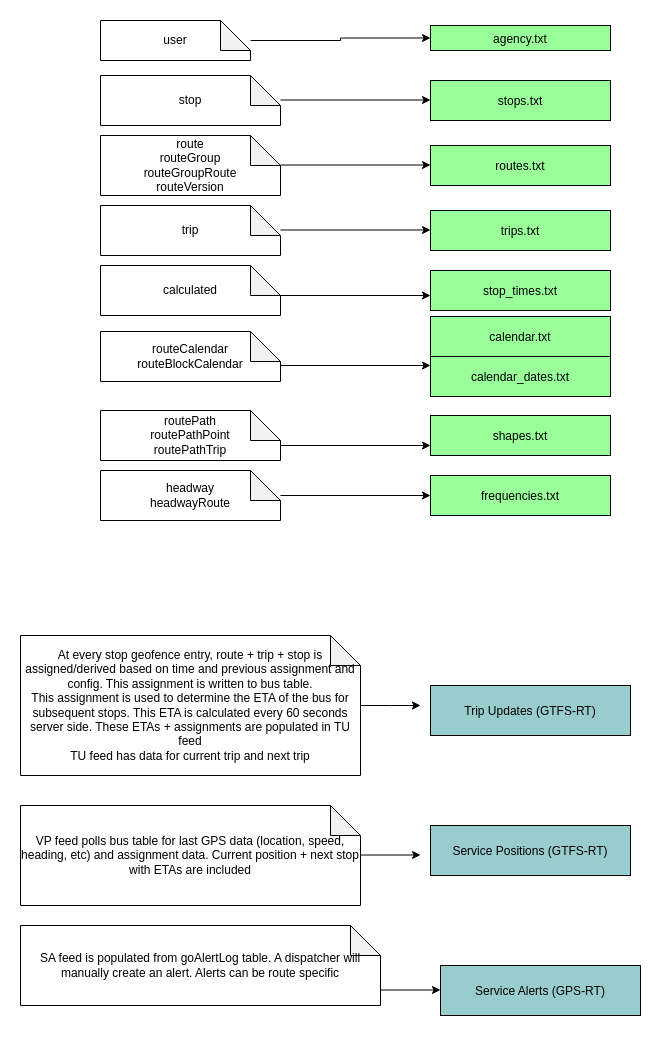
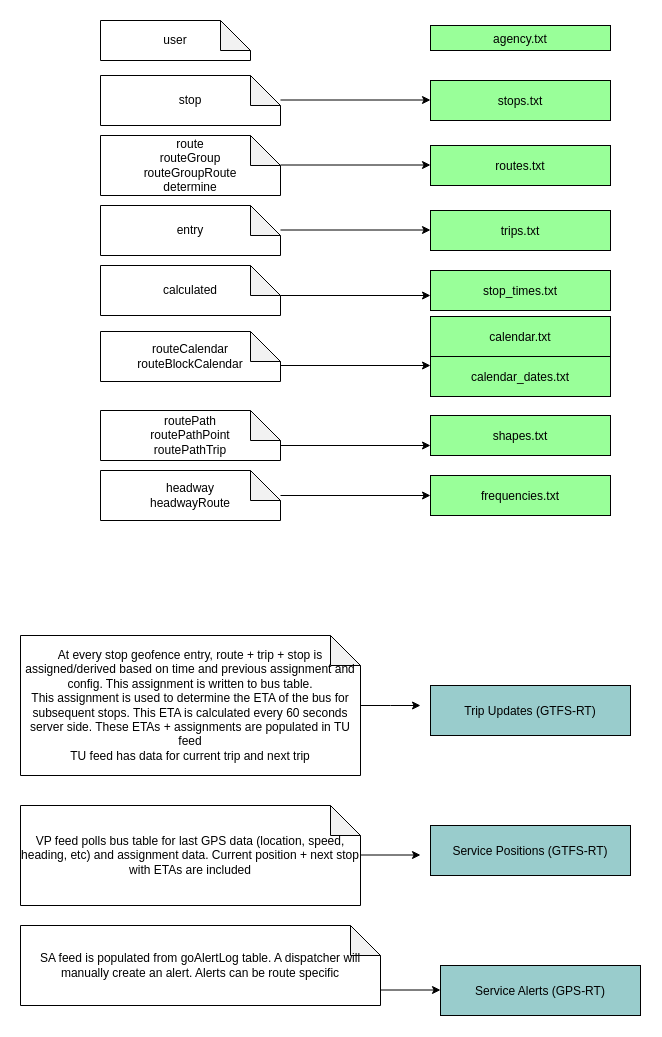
  <mxCell id="0" />
  <mxCell id="1" parent="0" />
  <mxCell id="2" value="agency.txt" style="shape=rectangle;fillColor=#99FF99;" parent="1" vertex="1"><mxGeometry x="430" y="25" width="180" height="25" as="geometry" /></mxCell>
  <mxCell id="3" value="stops.txt" style="shape=rectangle;fillColor=#99FF99;" parent="1" vertex="1"><mxGeometry x="430" y="80" width="180" height="40" as="geometry" /></mxCell>
  <mxCell id="4" value="routes.txt" style="shape=rectangle;fillColor=#99FF99;" parent="1" vertex="1"><mxGeometry x="430" y="145" width="180" height="40" as="geometry" /></mxCell>
  <mxCell id="5" value="trips.txt" style="shape=rectangle;fillColor=#99FF99;" parent="1" vertex="1"><mxGeometry x="430" y="210" width="180" height="40" as="geometry" /></mxCell>
  <mxCell id="6" value="stop_times.txt" style="shape=rectangle;fillColor=#99FF99;" parent="1" vertex="1"><mxGeometry x="430" y="270" width="180" height="40" as="geometry" /></mxCell>
  <mxCell id="7" value="calendar.txt" style="shape=rectangle;fillColor=#99FF99;" parent="1" vertex="1"><mxGeometry x="430" y="316" width="180" height="40" as="geometry" /></mxCell>
  <mxCell id="8" value="calendar_dates.txt" style="shape=rectangle;fillColor=#99FF99;" parent="1" vertex="1"><mxGeometry x="430" y="356" width="180" height="40" as="geometry" /></mxCell>
  <mxCell id="9" value="shapes.txt" style="shape=rectangle;fillColor=#99FF99;" parent="1" vertex="1"><mxGeometry x="430" y="415" width="180" height="40" as="geometry" /></mxCell>
  <mxCell id="10" value="frequencies.txt" style="shape=rectangle;fillColor=#99FF99;" parent="1" vertex="1"><mxGeometry x="430" y="475" width="180" height="40" as="geometry" /></mxCell>
  <mxCell id="11" value="Trip Updates (GTFS-RT)" style="shape=rectangle;fillColor=#99CCCC;" parent="1" vertex="1"><mxGeometry x="430" y="685" width="200" height="50" as="geometry" /></mxCell>
  <mxCell id="12" value="Service Positions (GTFS-RT)" style="shape=rectangle;fillColor=#99CCCC;" parent="1" vertex="1"><mxGeometry x="430" y="825" width="200" height="50" as="geometry" /></mxCell>
  <mxCell id="13" value="Service Alerts (GPS-RT)" style="shape=rectangle;fillColor=#99CCCC;" parent="1" vertex="1"><mxGeometry x="440" y="965" width="200" height="50" as="geometry" /></mxCell>
- <mxCell id="14" style="edgeStyle=orthogonalEdgeStyle;rounded=0;orthogonalLoop=1;jettySize=auto;html=1;" edge="1" parent="1" source="15" target="2"><mxGeometry relative="1" as="geometry" /></mxCell>
  <mxCell id="15" value="user" style="shape=note;whiteSpace=wrap;html=1;backgroundOutline=1;darkOpacity=0.05;" vertex="1" parent="1"><mxGeometry x="100" y="20" width="150" height="40" as="geometry" /></mxCell>
  <mxCell id="16" style="edgeStyle=orthogonalEdgeStyle;rounded=0;orthogonalLoop=1;jettySize=auto;html=1;entryX=0;entryY=0.5;entryDx=0;entryDy=0;" edge="1" parent="1"><mxGeometry relative="1" as="geometry"><mxPoint x="280" y="99.5" as="sourcePoint" /><mxPoint x="430" y="99.5" as="targetPoint" /></mxGeometry></mxCell>
  <mxCell id="17" value="stop" style="shape=note;whiteSpace=wrap;html=1;backgroundOutline=1;darkOpacity=0.05;" vertex="1" parent="1"><mxGeometry x="100" y="75" width="180" height="50" as="geometry" /></mxCell>
- <mxCell id="18" value="route&lt;div&gt;routeGroup&lt;/div&gt;&lt;div&gt;routeGroupRoute&lt;/div&gt;&lt;div&gt;routeVersion&lt;/div&gt;" style="shape=note;whiteSpace=wrap;html=1;backgroundOutline=1;darkOpacity=0.05;" vertex="1" parent="1"><mxGeometry x="100" y="135" width="180" height="60" as="geometry" /></mxCell>
- <mxCell id="19" value="&lt;div&gt;trip&lt;/div&gt;" style="shape=note;whiteSpace=wrap;html=1;backgroundOutline=1;darkOpacity=0.05;shadow=0;" vertex="1" parent="1"><mxGeometry x="100" y="205" width="180" height="50" as="geometry" /></mxCell>
+ <mxCell id="18" value="route&lt;div&gt;routeGroup&lt;/div&gt;&lt;div&gt;routeGroupRoute&lt;/div&gt;&lt;div&gt;determine&lt;/div&gt;" style="shape=note;whiteSpace=wrap;html=1;backgroundOutline=1;darkOpacity=0.05;" vertex="1" parent="1"><mxGeometry x="100" y="135" width="180" height="60" as="geometry" /></mxCell>
+ <mxCell id="19" value="&lt;div&gt;entry&lt;/div&gt;" style="shape=note;whiteSpace=wrap;html=1;backgroundOutline=1;darkOpacity=0.05;shadow=0;" vertex="1" parent="1"><mxGeometry x="100" y="205" width="180" height="50" as="geometry" /></mxCell>
  <mxCell id="20" value="&lt;div&gt;calculated&lt;/div&gt;" style="shape=note;whiteSpace=wrap;html=1;backgroundOutline=1;darkOpacity=0.05;shadow=0;" vertex="1" parent="1"><mxGeometry x="100" y="265" width="180" height="50" as="geometry" /></mxCell>
  <mxCell id="21" value="&lt;div&gt;routeCalendar&lt;/div&gt;&lt;div&gt;routeBlockCalendar&lt;/div&gt;" style="shape=note;whiteSpace=wrap;html=1;backgroundOutline=1;darkOpacity=0.05;shadow=0;" vertex="1" parent="1"><mxGeometry x="100" y="331" width="180" height="50" as="geometry" /></mxCell>
  <mxCell id="22" value="&lt;div&gt;routePath&lt;/div&gt;&lt;div&gt;routePathPoint&lt;/div&gt;&lt;div&gt;routePathTrip&lt;/div&gt;" style="shape=note;whiteSpace=wrap;html=1;backgroundOutline=1;darkOpacity=0.05;shadow=0;" vertex="1" parent="1"><mxGeometry x="100" y="410" width="180" height="50" as="geometry" /></mxCell>
  <mxCell id="23" value="&lt;div&gt;headway&lt;div&gt;headwayRoute&lt;/div&gt;&lt;/div&gt;" style="shape=note;whiteSpace=wrap;html=1;backgroundOutline=1;darkOpacity=0.05;shadow=0;" vertex="1" parent="1"><mxGeometry x="100" y="470" width="180" height="50" as="geometry" /></mxCell>
  <mxCell id="24" value="&lt;br&gt;&lt;div&gt;At every stop geofence entry, route + trip + stop is assigned/derived based on time and previous assignment and config. This assignment is written to bus table.&lt;/div&gt;&lt;div&gt;This assignment is used to determine the ETA of the bus for subsequent stops. This ETA is calculated every 60 seconds server side. These ETAs + assignments are populated in TU feed&lt;/div&gt;&lt;div&gt;TU feed has data for current trip and next trip&lt;/div&gt;&lt;div&gt;&lt;br&gt;&lt;/div&gt;" style="shape=note;whiteSpace=wrap;html=1;backgroundOutline=1;darkOpacity=0.05;shadow=0;" vertex="1" parent="1"><mxGeometry x="20" y="635" width="340" height="140" as="geometry" /></mxCell>
  <mxCell id="25" value="VP feed polls bus table for last GPS data (location, speed, heading, etc) and assignment data. Current position + next stop with ETAs are included" style="shape=note;whiteSpace=wrap;html=1;backgroundOutline=1;darkOpacity=0.05;shadow=0;" vertex="1" parent="1"><mxGeometry x="20" y="805" width="340" height="100" as="geometry" /></mxCell>
  <mxCell id="26" value="SA feed is populated from goAlertLog table. A dispatcher will manually create an alert. Alerts can be route specific" style="shape=note;whiteSpace=wrap;html=1;backgroundOutline=1;darkOpacity=0.05;shadow=0;" vertex="1" parent="1"><mxGeometry x="20" y="925" width="360" height="80" as="geometry" /></mxCell>
  <mxCell id="27" style="edgeStyle=orthogonalEdgeStyle;rounded=0;orthogonalLoop=1;jettySize=auto;html=1;entryX=0;entryY=0.5;entryDx=0;entryDy=0;" edge="1" parent="1"><mxGeometry relative="1" as="geometry"><mxPoint x="280" y="164.5" as="sourcePoint" /><mxPoint x="430" y="164.5" as="targetPoint" /></mxGeometry></mxCell>
  <mxCell id="28" style="edgeStyle=orthogonalEdgeStyle;rounded=0;orthogonalLoop=1;jettySize=auto;html=1;entryX=0;entryY=0.5;entryDx=0;entryDy=0;" edge="1" parent="1"><mxGeometry relative="1" as="geometry"><mxPoint x="280" y="229.5" as="sourcePoint" /><mxPoint x="430" y="229.5" as="targetPoint" /></mxGeometry></mxCell>
  <mxCell id="29" style="edgeStyle=orthogonalEdgeStyle;rounded=0;orthogonalLoop=1;jettySize=auto;html=1;entryX=0;entryY=0.5;entryDx=0;entryDy=0;" edge="1" parent="1"><mxGeometry relative="1" as="geometry"><mxPoint x="280" y="295" as="sourcePoint" /><mxPoint x="430" y="295" as="targetPoint" /></mxGeometry></mxCell>
  <mxCell id="30" style="edgeStyle=orthogonalEdgeStyle;rounded=0;orthogonalLoop=1;jettySize=auto;html=1;entryX=0;entryY=0.5;entryDx=0;entryDy=0;" edge="1" parent="1"><mxGeometry relative="1" as="geometry"><mxPoint x="280" y="365" as="sourcePoint" /><mxPoint x="430" y="365" as="targetPoint" /></mxGeometry></mxCell>
  <mxCell id="31" style="edgeStyle=orthogonalEdgeStyle;rounded=0;orthogonalLoop=1;jettySize=auto;html=1;entryX=0;entryY=0.5;entryDx=0;entryDy=0;" edge="1" parent="1"><mxGeometry relative="1" as="geometry"><mxPoint x="280" y="445" as="sourcePoint" /><mxPoint x="430" y="445" as="targetPoint" /></mxGeometry></mxCell>
  <mxCell id="32" style="edgeStyle=orthogonalEdgeStyle;rounded=0;orthogonalLoop=1;jettySize=auto;html=1;entryX=0;entryY=0.5;entryDx=0;entryDy=0;" edge="1" parent="1"><mxGeometry relative="1" as="geometry"><mxPoint x="280" y="495" as="sourcePoint" /><mxPoint x="430" y="495" as="targetPoint" /></mxGeometry></mxCell>
  <mxCell id="33" style="edgeStyle=orthogonalEdgeStyle;rounded=0;orthogonalLoop=1;jettySize=auto;html=1;" edge="1" parent="1" source="24"><mxGeometry relative="1" as="geometry"><mxPoint x="420" y="705" as="targetPoint" /></mxGeometry></mxCell>
  <mxCell id="34" style="edgeStyle=orthogonalEdgeStyle;rounded=0;orthogonalLoop=1;jettySize=auto;html=1;" edge="1" parent="1"><mxGeometry relative="1" as="geometry"><mxPoint x="360" y="854.5" as="sourcePoint" /><mxPoint x="420" y="854.5" as="targetPoint" /></mxGeometry></mxCell>
  <mxCell id="35" style="edgeStyle=orthogonalEdgeStyle;rounded=0;orthogonalLoop=1;jettySize=auto;html=1;" edge="1" parent="1"><mxGeometry relative="1" as="geometry"><mxPoint x="380" y="989.5" as="sourcePoint" /><mxPoint x="440" y="989.5" as="targetPoint" /></mxGeometry></mxCell>
